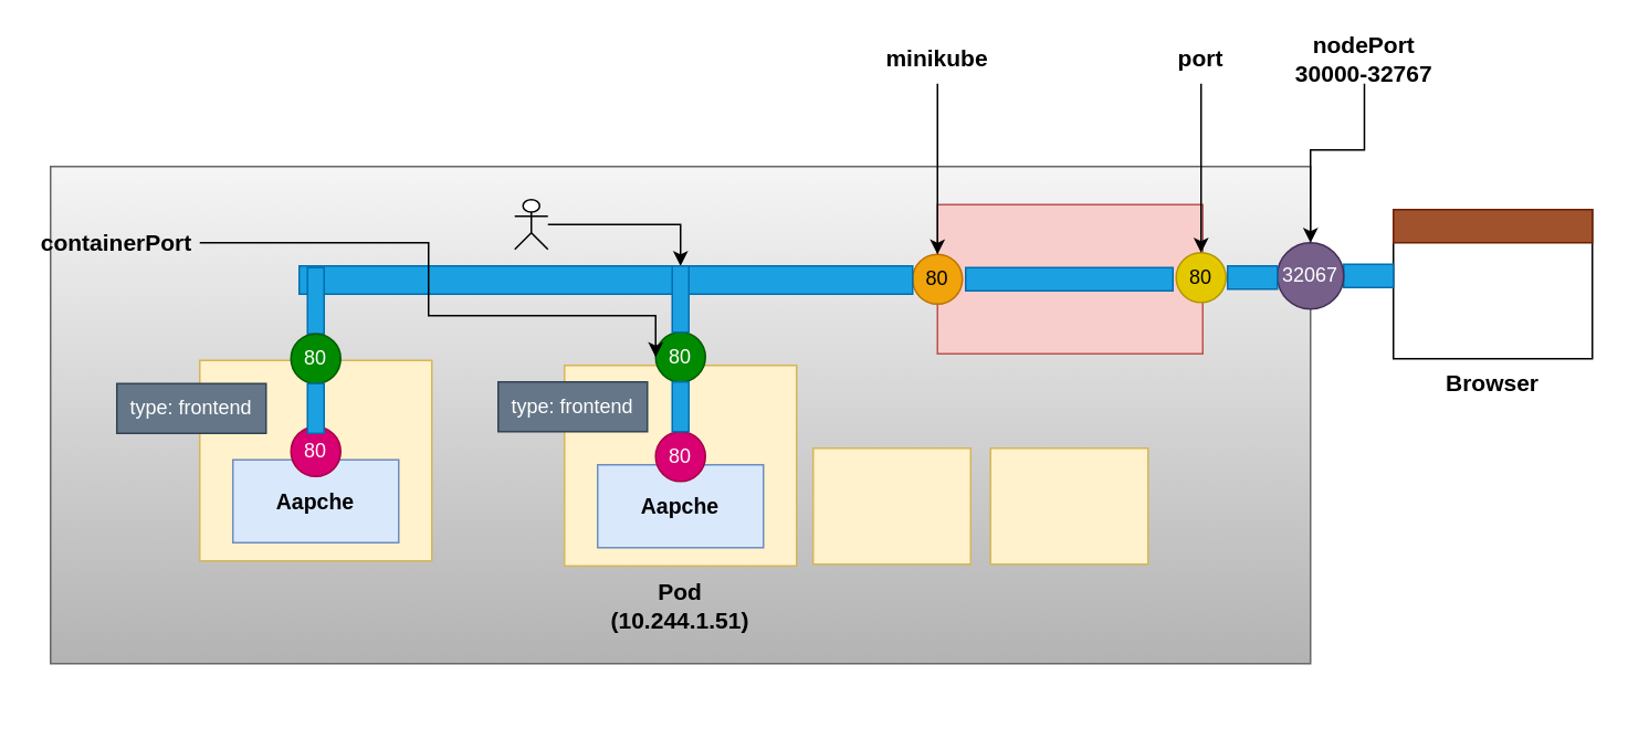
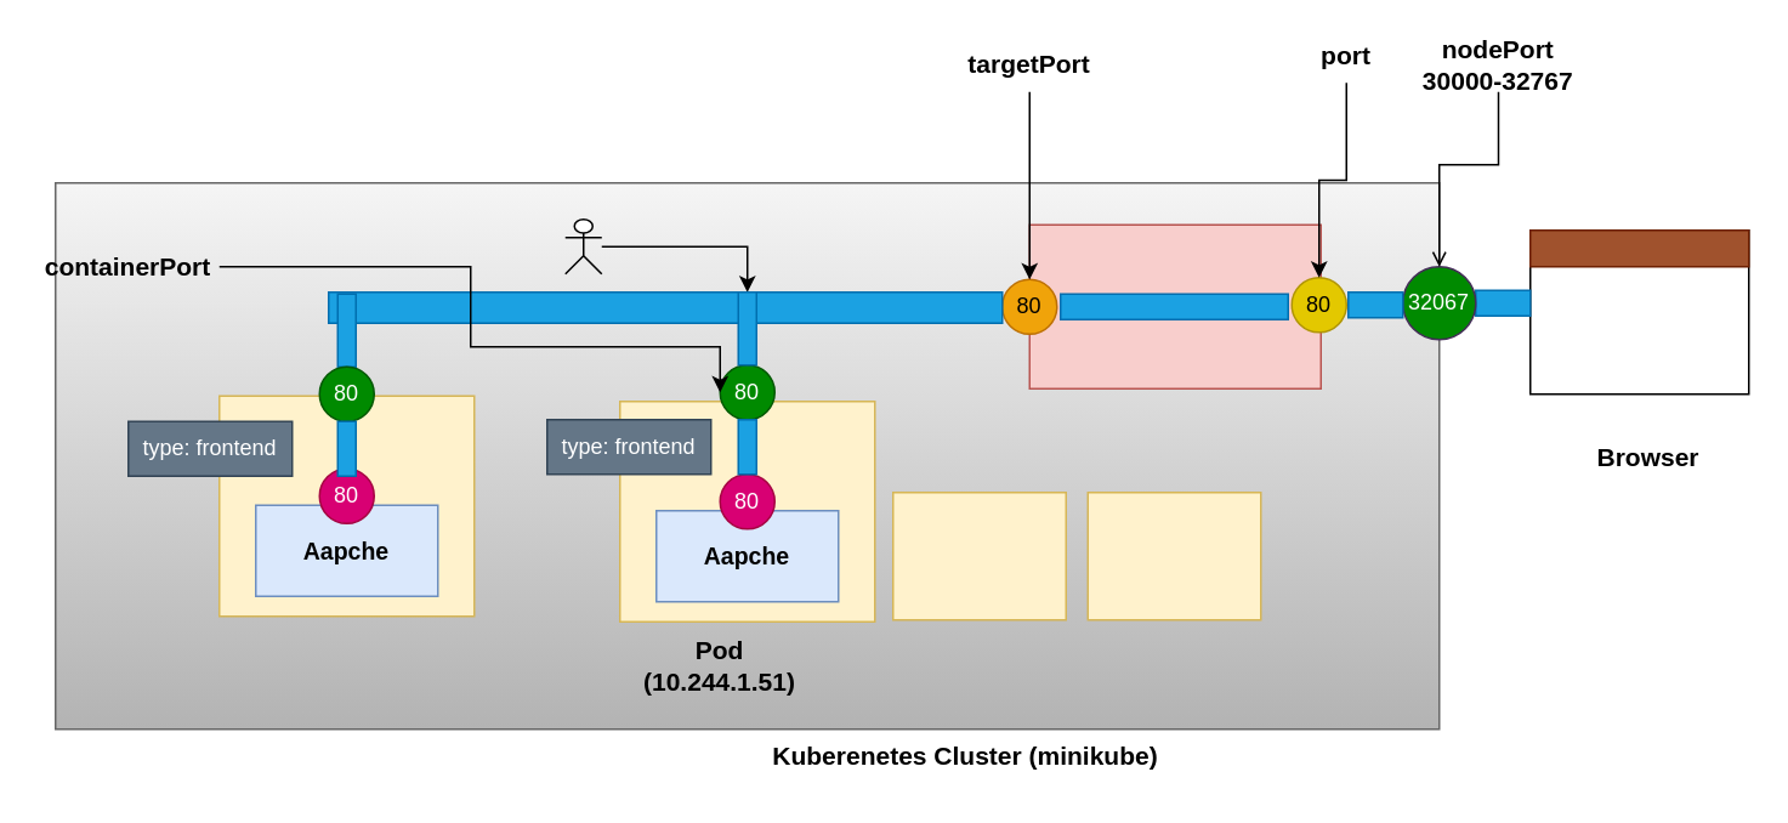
  <mxCell id="0" />
  <mxCell id="1" parent="0" />
  <mxCell id="2" value="" style="rounded=0;whiteSpace=wrap;html=1;fillColor=#f5f5f5;gradientColor=#b3b3b3;strokeColor=#666666;" vertex="1" parent="1"><mxGeometry x="30" y="100" width="760" height="300" as="geometry" /></mxCell>
  <mxCell id="3" value="" style="rounded=0;whiteSpace=wrap;html=1;fillColor=#fff2cc;strokeColor=#d6b656;" vertex="1" parent="1"><mxGeometry x="340" y="220" width="140" height="121" as="geometry" /></mxCell>
  <mxCell id="4" value="Aapche" style="rounded=0;whiteSpace=wrap;html=1;fillColor=#dae8fc;strokeColor=#6c8ebf;fontSize=13;fontStyle=1" vertex="1" parent="1"><mxGeometry x="360" y="280" width="100" height="50" as="geometry" /></mxCell>
- <mxCell id="5" value="Pod&lt;br&gt;(10.244.1.51)" style="text;html=1;strokeColor=none;fillColor=none;align=center;verticalAlign=middle;whiteSpace=wrap;rounded=0;fontStyle=1;fontSize=14;" vertex="1" parent="1"><mxGeometry x="340" y="350" width="140" height="30" as="geometry" /></mxCell>
+ <mxCell id="5" value="Pod&lt;br&gt;(10.244.1.51)" style="text;html=1;strokeColor=none;fillColor=none;align=center;verticalAlign=middle;whiteSpace=wrap;rounded=0;fontStyle=1;fontSize=14;" vertex="1" parent="1"><mxGeometry x="325" y="350" width="140" height="30" as="geometry" /></mxCell>
  <mxCell id="6" value="80" style="ellipse;whiteSpace=wrap;html=1;aspect=fixed;fillColor=#d80073;fontColor=#ffffff;strokeColor=#A50040;" vertex="1" parent="1"><mxGeometry x="395" y="260" width="30" height="30" as="geometry" /></mxCell>
  <mxCell id="7" value="80" style="ellipse;whiteSpace=wrap;html=1;aspect=fixed;fillColor=#008a00;fontColor=#ffffff;strokeColor=#005700;" vertex="1" parent="1"><mxGeometry x="395" y="200" width="30" height="30" as="geometry" /></mxCell>
  <mxCell id="8" value="" style="rounded=0;whiteSpace=wrap;html=1;fillColor=#1ba1e2;fontColor=#ffffff;strokeColor=#006EAF;" vertex="1" parent="1"><mxGeometry x="405" y="230" width="10" height="30" as="geometry" /></mxCell>
  <mxCell id="9" style="edgeStyle=orthogonalEdgeStyle;rounded=0;orthogonalLoop=1;jettySize=auto;html=1;entryX=0.5;entryY=0;entryDx=0;entryDy=0;" edge="1" parent="1" source="10" target="23"><mxGeometry relative="1" as="geometry" /></mxCell>
  <mxCell id="10" value="user" style="shape=umlActor;verticalLabelPosition=bottom;verticalAlign=top;html=1;outlineConnect=0;" vertex="1" parent="1"><mxGeometry x="310" y="120" width="20" height="30" as="geometry" /></mxCell>
+ <mxCell id="11" value="Kuberenetes Cluster (minikube)&lt;br&gt;" style="text;html=1;strokeColor=none;fillColor=none;align=center;verticalAlign=middle;whiteSpace=wrap;rounded=0;fontStyle=1;fontSize=14;" vertex="1" parent="1"><mxGeometry x="270" y="400" width="520" height="30" as="geometry" /></mxCell>
  <mxCell id="12" value="" style="rounded=0;whiteSpace=wrap;html=1;" vertex="1" parent="1"><mxGeometry x="840" y="126" width="120" height="90" as="geometry" /></mxCell>
  <mxCell id="13" value="" style="rounded=0;whiteSpace=wrap;html=1;fillColor=#a0522d;fontColor=#ffffff;strokeColor=#6D1F00;" vertex="1" parent="1"><mxGeometry x="840" y="126" width="120" height="20" as="geometry" /></mxCell>
- <mxCell id="14" value="Browser" style="text;html=1;strokeColor=none;fillColor=none;align=center;verticalAlign=middle;whiteSpace=wrap;rounded=0;fontStyle=1;fontSize=14;" vertex="1" parent="1"><mxGeometry x="840" y="216" width="120" height="30" as="geometry" /></mxCell>
+ <mxCell id="14" value="Browser" style="text;html=1;strokeColor=none;fillColor=none;align=center;verticalAlign=middle;whiteSpace=wrap;rounded=0;fontStyle=1;fontSize=14;" vertex="1" parent="1"><mxGeometry x="845" y="236" width="120" height="30" as="geometry" /></mxCell>
  <mxCell id="15" value="" style="rounded=0;whiteSpace=wrap;html=1;fillColor=#f8cecc;strokeColor=#b85450;" vertex="1" parent="1"><mxGeometry x="565" y="123" width="160" height="90" as="geometry" /></mxCell>
  <mxCell id="16" value="80" style="ellipse;whiteSpace=wrap;html=1;aspect=fixed;fillColor=#f0a30a;strokeColor=#BD7000;fontColor=#000000;" vertex="1" parent="1"><mxGeometry x="550" y="153" width="30" height="30" as="geometry" /></mxCell>
  <mxCell id="17" value="80" style="ellipse;whiteSpace=wrap;html=1;aspect=fixed;fillColor=#e3c800;fontColor=#000000;strokeColor=#B09500;" vertex="1" parent="1"><mxGeometry x="709" y="152" width="30" height="30" as="geometry" /></mxCell>
  <mxCell id="18" value="" style="rounded=0;whiteSpace=wrap;html=1;fillColor=#1ba1e2;fontColor=#ffffff;strokeColor=#006EAF;" vertex="1" parent="1"><mxGeometry x="582" y="161" width="125" height="14" as="geometry" /></mxCell>
  <mxCell id="19" value="" style="rounded=0;whiteSpace=wrap;html=1;fillColor=#1ba1e2;fontColor=#ffffff;strokeColor=#006EAF;" vertex="1" parent="1"><mxGeometry x="810" y="159" width="30" height="14" as="geometry" /></mxCell>
- <mxCell id="20" value="32067" style="ellipse;whiteSpace=wrap;html=1;aspect=fixed;fillColor=#76608a;fontColor=#ffffff;strokeColor=#432D57;" vertex="1" parent="1"><mxGeometry x="770" y="146" width="40" height="40" as="geometry" /></mxCell>
+ <mxCell id="20" value="32067" style="ellipse;whiteSpace=wrap;html=1;aspect=fixed;fillColor=#008a00;fontColor=#ffffff;strokeColor=#432D57;" vertex="1" parent="1"><mxGeometry x="770" y="146" width="40" height="40" as="geometry" /></mxCell>
  <mxCell id="21" value="" style="rounded=0;whiteSpace=wrap;html=1;fillColor=#1ba1e2;fontColor=#ffffff;strokeColor=#006EAF;" vertex="1" parent="1"><mxGeometry x="740" y="160" width="30" height="14" as="geometry" /></mxCell>
  <mxCell id="22" value="" style="rounded=0;whiteSpace=wrap;html=1;fillColor=#1ba1e2;fontColor=#ffffff;strokeColor=#006EAF;" vertex="1" parent="1"><mxGeometry x="180" y="160" width="370" height="17" as="geometry" /></mxCell>
  <mxCell id="23" value="" style="rounded=0;whiteSpace=wrap;html=1;fillColor=#1ba1e2;fontColor=#ffffff;strokeColor=#006EAF;" vertex="1" parent="1"><mxGeometry x="405" y="160" width="10" height="40" as="geometry" /></mxCell>
  <mxCell id="24" style="edgeStyle=orthogonalEdgeStyle;rounded=0;orthogonalLoop=1;jettySize=auto;html=1;entryX=0;entryY=0.5;entryDx=0;entryDy=0;" edge="1" parent="1" source="25" target="7"><mxGeometry relative="1" as="geometry"><Array as="points"><mxPoint x="258" y="146" /><mxPoint x="258" y="190" /><mxPoint x="395" y="190" /></Array></mxGeometry></mxCell>
  <mxCell id="25" value="containerPort" style="text;html=1;strokeColor=none;fillColor=none;align=center;verticalAlign=middle;whiteSpace=wrap;rounded=0;fontStyle=1;fontSize=14;" vertex="1" parent="1"><mxGeometry x="20" y="131" width="100" height="30" as="geometry" /></mxCell>
  <mxCell id="26" style="edgeStyle=orthogonalEdgeStyle;rounded=0;orthogonalLoop=1;jettySize=auto;html=1;" edge="1" parent="1" source="27" target="16"><mxGeometry relative="1" as="geometry" /></mxCell>
- <mxCell id="27" value="minikube" style="text;html=1;strokeColor=none;fillColor=none;align=center;verticalAlign=middle;whiteSpace=wrap;rounded=0;fontStyle=1;fontSize=14;" vertex="1" parent="1"><mxGeometry x="515" y="20" width="100" height="30" as="geometry" /></mxCell>
+ <mxCell id="27" value="targetPort" style="text;html=1;strokeColor=none;fillColor=none;align=center;verticalAlign=middle;whiteSpace=wrap;rounded=0;fontStyle=1;fontSize=14;" vertex="1" parent="1"><mxGeometry x="515" y="20" width="100" height="30" as="geometry" /></mxCell>
  <mxCell id="28" style="edgeStyle=orthogonalEdgeStyle;rounded=0;orthogonalLoop=1;jettySize=auto;html=1;" edge="1" parent="1" source="29" target="17"><mxGeometry relative="1" as="geometry" /></mxCell>
- <mxCell id="29" value="port" style="text;html=1;strokeColor=none;fillColor=none;align=center;verticalAlign=middle;whiteSpace=wrap;rounded=0;fontStyle=1;fontSize=14;" vertex="1" parent="1"><mxGeometry x="699" y="20" width="50" height="30" as="geometry" /></mxCell>
- <mxCell id="30" style="edgeStyle=orthogonalEdgeStyle;rounded=0;orthogonalLoop=1;jettySize=auto;html=1;" edge="1" parent="1" source="31" target="20"><mxGeometry relative="1" as="geometry"><Array as="points"><mxPoint x="822" y="90" /><mxPoint x="790" y="90" /></Array></mxGeometry></mxCell>
+ <mxCell id="29" value="port" style="text;html=1;strokeColor=none;fillColor=none;align=center;verticalAlign=middle;whiteSpace=wrap;rounded=0;fontStyle=1;fontSize=14;" vertex="1" parent="1"><mxGeometry x="714" y="15" width="50" height="30" as="geometry" /></mxCell>
+ <mxCell id="30" style="edgeStyle=orthogonalEdgeStyle;rounded=0;orthogonalLoop=1;jettySize=auto;html=1;endArrow=open;" edge="1" parent="1" source="31" target="20"><mxGeometry relative="1" as="geometry"><Array as="points"><mxPoint x="822" y="90" /><mxPoint x="790" y="90" /></Array></mxGeometry></mxCell>
  <mxCell id="31" value="nodePort&lt;br&gt;30000-32767" style="text;html=1;strokeColor=none;fillColor=none;align=center;verticalAlign=middle;whiteSpace=wrap;rounded=0;fontStyle=1;fontSize=14;" vertex="1" parent="1"><mxGeometry x="780" y="20" width="85" height="30" as="geometry" /></mxCell>
  <mxCell id="32" value="" style="rounded=0;whiteSpace=wrap;html=1;fillColor=#fff2cc;strokeColor=#d6b656;" vertex="1" parent="1"><mxGeometry x="490" y="270" width="95" height="70" as="geometry" /></mxCell>
  <mxCell id="33" value="" style="rounded=0;whiteSpace=wrap;html=1;fillColor=#fff2cc;strokeColor=#d6b656;" vertex="1" parent="1"><mxGeometry x="597" y="270" width="95" height="70" as="geometry" /></mxCell>
  <mxCell id="34" value="type: frontend" style="rounded=0;whiteSpace=wrap;html=1;fillColor=#647687;fontColor=#ffffff;strokeColor=#314354;" vertex="1" parent="1"><mxGeometry x="300" y="230" width="90" height="30" as="geometry" /></mxCell>
  <mxCell id="35" value="" style="rounded=0;whiteSpace=wrap;html=1;fillColor=#fff2cc;strokeColor=#d6b656;" vertex="1" parent="1"><mxGeometry x="120" y="217" width="140" height="121" as="geometry" /></mxCell>
  <mxCell id="36" value="Aapche" style="rounded=0;whiteSpace=wrap;html=1;fillColor=#dae8fc;strokeColor=#6c8ebf;fontSize=13;fontStyle=1" vertex="1" parent="1"><mxGeometry x="140" y="277" width="100" height="50" as="geometry" /></mxCell>
  <mxCell id="37" value="80" style="ellipse;whiteSpace=wrap;html=1;aspect=fixed;fillColor=#d80073;fontColor=#ffffff;strokeColor=#A50040;" vertex="1" parent="1"><mxGeometry x="175" y="257" width="30" height="30" as="geometry" /></mxCell>
  <mxCell id="38" value="type: frontend" style="rounded=0;whiteSpace=wrap;html=1;fillColor=#647687;fontColor=#ffffff;strokeColor=#314354;" vertex="1" parent="1"><mxGeometry x="70" y="231" width="90" height="30" as="geometry" /></mxCell>
  <mxCell id="39" value="" style="rounded=0;whiteSpace=wrap;html=1;fillColor=#1ba1e2;fontColor=#ffffff;strokeColor=#006EAF;" vertex="1" parent="1"><mxGeometry x="185" y="161" width="10" height="40" as="geometry" /></mxCell>
  <mxCell id="40" value="80" style="ellipse;whiteSpace=wrap;html=1;aspect=fixed;fillColor=#008a00;fontColor=#ffffff;strokeColor=#005700;" vertex="1" parent="1"><mxGeometry x="175" y="201" width="30" height="30" as="geometry" /></mxCell>
  <mxCell id="41" value="" style="rounded=0;whiteSpace=wrap;html=1;fillColor=#1ba1e2;fontColor=#ffffff;strokeColor=#006EAF;" vertex="1" parent="1"><mxGeometry x="185" y="231" width="10" height="30" as="geometry" /></mxCell>
